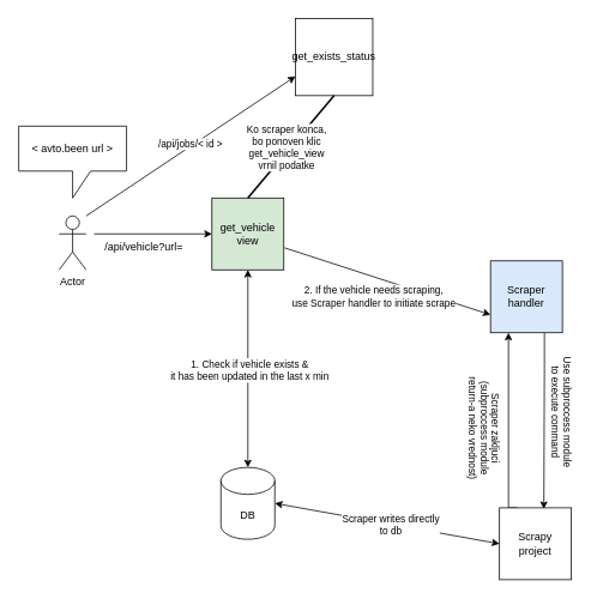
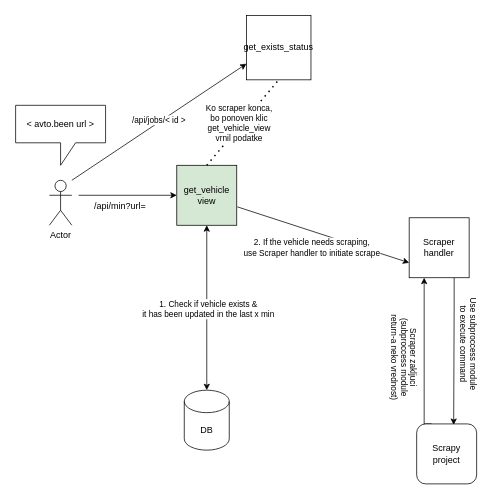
  <mxCell id="0" />
  <mxCell id="1" parent="0" />
  <mxCell id="2" value="Actor" style="shape=umlActor;verticalLabelPosition=bottom;verticalAlign=top;html=1;outlineConnect=0;" vertex="1" parent="1"><mxGeometry x="65" y="240" width="30" height="60" as="geometry" /></mxCell>
  <mxCell id="3" value="" style="endArrow=classic;html=1;rounded=0;" edge="1" parent="1"><mxGeometry width="50" height="50" relative="1" as="geometry"><mxPoint x="104" y="260" as="sourcePoint" /><mxPoint x="235" y="260" as="targetPoint" /></mxGeometry></mxCell>
  <mxCell id="4" value="&amp;lt; avto.been url &amp;gt;" style="shape=callout;whiteSpace=wrap;html=1;perimeter=calloutPerimeter;" vertex="1" parent="1"><mxGeometry x="20" y="140" width="120" height="80" as="geometry" /></mxCell>
- <mxCell id="5" value="/api/vehicle?url=" style="text;html=1;align=center;verticalAlign=middle;resizable=0;points=[];autosize=1;strokeColor=none;fillColor=none;" vertex="1" parent="1"><mxGeometry x="104" y="260" width="110" height="30" as="geometry" /></mxCell>
+ <mxCell id="5" value="/api/min?url=" style="text;html=1;align=center;verticalAlign=middle;resizable=0;points=[];autosize=1;strokeColor=none;fillColor=none;" vertex="1" parent="1"><mxGeometry x="104" y="260" width="110" height="30" as="geometry" /></mxCell>
  <mxCell id="6" style="edgeStyle=orthogonalEdgeStyle;rounded=0;orthogonalLoop=1;jettySize=auto;html=1;exitX=1;exitY=0.25;exitDx=0;exitDy=0;" edge="1" parent="1" source="7"><mxGeometry relative="1" as="geometry"><mxPoint x="315.069" y="239.69" as="targetPoint" /></mxGeometry></mxCell>
  <mxCell id="7" value="get_vehicle&lt;div&gt;view&lt;/div&gt;" style="whiteSpace=wrap;html=1;aspect=fixed;fillColor=#d5e8d4;" vertex="1" parent="1"><mxGeometry x="235" y="220" width="80" height="80" as="geometry" /></mxCell>
  <mxCell id="8" value="DB" style="shape=cylinder3;whiteSpace=wrap;html=1;boundedLbl=1;backgroundOutline=1;size=15;" vertex="1" parent="1"><mxGeometry x="245" y="520" width="60" height="80" as="geometry" /></mxCell>
  <mxCell id="9" value="" style="endArrow=classic;startArrow=classic;html=1;rounded=0;exitX=0.5;exitY=1;exitDx=0;exitDy=0;" edge="1" parent="1" source="7" target="8"><mxGeometry width="50" height="50" relative="1" as="geometry"><mxPoint x="375" y="250" as="sourcePoint" /><mxPoint x="425" y="200" as="targetPoint" /></mxGeometry></mxCell>
  <mxCell id="10" value="1. Check if vehicle exists &amp;amp;&lt;div&gt;it has been updated in the last x min&lt;/div&gt;" style="edgeLabel;html=1;align=center;verticalAlign=middle;resizable=0;points=[];" vertex="1" connectable="0" parent="9"><mxGeometry x="0.008" y="1" relative="1" as="geometry"><mxPoint as="offset" /></mxGeometry></mxCell>
  <mxCell id="11" style="edgeStyle=orthogonalEdgeStyle;rounded=0;orthogonalLoop=1;jettySize=auto;html=1;exitX=0.5;exitY=1;exitDx=0;exitDy=0;entryX=0.617;entryY=0.017;entryDx=0;entryDy=0;entryPerimeter=0;" edge="1" parent="1" target="18"><mxGeometry relative="1" as="geometry"><mxPoint x="605" y="370" as="sourcePoint" /><mxPoint x="605" y="520" as="targetPoint" /><Array as="points"><mxPoint x="605" y="410" /><mxPoint x="604" y="410" /></Array></mxGeometry></mxCell>
  <mxCell id="12" value="Use subproccess module&lt;div&gt;to execute command&lt;/div&gt;" style="edgeLabel;html=1;align=center;verticalAlign=middle;resizable=0;points=[];rotation=90;" vertex="1" connectable="0" parent="11"><mxGeometry x="-0.108" y="1" relative="1" as="geometry"><mxPoint x="19" as="offset" /></mxGeometry></mxCell>
- <mxCell id="13" value="Scraper handler" style="whiteSpace=wrap;html=1;aspect=fixed;fillColor=#dae8fc;" vertex="1" parent="1"><mxGeometry x="545" y="290" width="80" height="80" as="geometry" /></mxCell>
+ <mxCell id="13" value="Scraper handler" style="whiteSpace=wrap;html=1;aspect=fixed;" vertex="1" parent="1"><mxGeometry x="545" y="290" width="80" height="80" as="geometry" /></mxCell>
  <mxCell id="14" value="" style="endArrow=classic;html=1;rounded=0;exitX=1.01;exitY=0.693;exitDx=0;exitDy=0;entryX=0;entryY=0.75;entryDx=0;entryDy=0;exitPerimeter=0;" edge="1" parent="1" source="7" target="13"><mxGeometry width="50" height="50" relative="1" as="geometry"><mxPoint x="415" y="350" as="sourcePoint" /><mxPoint x="465" y="300" as="targetPoint" /></mxGeometry></mxCell>
  <mxCell id="15" value="2. If the vehicle needs scraping,&lt;div&gt;use Scraper handler to initiate scrape&lt;/div&gt;" style="edgeLabel;html=1;align=center;verticalAlign=middle;resizable=0;points=[];" vertex="1" connectable="0" parent="14"><mxGeometry x="-0.064" y="-1" relative="1" as="geometry"><mxPoint x="-8" y="18" as="offset" /></mxGeometry></mxCell>
  <mxCell id="16" style="edgeStyle=orthogonalEdgeStyle;rounded=0;orthogonalLoop=1;jettySize=auto;html=1;exitX=0.25;exitY=0;exitDx=0;exitDy=0;entryX=0.25;entryY=1;entryDx=0;entryDy=0;" edge="1" parent="1" source="18" target="13"><mxGeometry relative="1" as="geometry"><Array as="points"><mxPoint x="565" y="565" /></Array></mxGeometry></mxCell>
  <mxCell id="17" value="Scraper zakljuci&lt;div&gt;&lt;div&gt;(subproccess module&lt;/div&gt;&lt;div&gt;return-a neko vrednost)&lt;/div&gt;&lt;/div&gt;" style="edgeLabel;html=1;align=center;verticalAlign=middle;resizable=0;points=[];rotation=90;" vertex="1" connectable="0" parent="16"><mxGeometry x="-0.025" y="-1" relative="1" as="geometry"><mxPoint x="-27" as="offset" /></mxGeometry></mxCell>
- <mxCell id="18" value="Scrapy&lt;div&gt;project&lt;br&gt;&lt;/div&gt;" style="whiteSpace=wrap;html=1;aspect=fixed;" vertex="1" parent="1"><mxGeometry x="555" y="565" width="80" height="80" as="geometry" /></mxCell>
- <mxCell id="19" value="" style="endArrow=classic;startArrow=classic;html=1;rounded=0;entryX=0;entryY=0.5;entryDx=0;entryDy=0;exitX=1;exitY=0.5;exitDx=0;exitDy=0;exitPerimeter=0;" edge="1" parent="1" source="8" target="18"><mxGeometry width="50" height="50" relative="1" as="geometry"><mxPoint x="465" y="600" as="sourcePoint" /><mxPoint x="515" y="550" as="targetPoint" /></mxGeometry></mxCell>
- <mxCell id="20" value="Scraper writes directly&lt;div&gt;to db&lt;/div&gt;" style="edgeLabel;html=1;align=center;verticalAlign=middle;resizable=0;points=[];" vertex="1" connectable="0" parent="19"><mxGeometry x="0.032" relative="1" as="geometry"><mxPoint as="offset" /></mxGeometry></mxCell>
+ <mxCell id="18" value="Scrapy&lt;div&gt;project&lt;br&gt;&lt;/div&gt;" style="whiteSpace=wrap;html=1;aspect=fixed;rounded=1;" vertex="1" parent="1"><mxGeometry x="555" y="565" width="80" height="80" as="geometry" /></mxCell>
  <mxCell id="21" value="get_exists_status" style="whiteSpace=wrap;html=1;aspect=fixed;" vertex="1" parent="1"><mxGeometry x="328" y="20" width="86" height="86" as="geometry" /></mxCell>
  <mxCell id="22" value="" style="endArrow=classic;html=1;rounded=0;exitX=0.75;exitY=0.1;exitDx=0;exitDy=0;exitPerimeter=0;entryX=0;entryY=0.75;entryDx=0;entryDy=0;" edge="1" parent="1" target="21"><mxGeometry width="50" height="50" relative="1" as="geometry"><mxPoint x="95" y="240" as="sourcePoint" /><mxPoint x="212.5" y="164" as="targetPoint" /></mxGeometry></mxCell>
  <mxCell id="23" value="/api/jobs/&amp;lt; id &amp;gt;" style="edgeLabel;html=1;align=center;verticalAlign=middle;resizable=0;points=[];" vertex="1" connectable="0" parent="22"><mxGeometry x="0.008" y="3" relative="1" as="geometry"><mxPoint as="offset" /></mxGeometry></mxCell>
- <mxCell id="24" value="" style="endArrow=none;dashed=0;html=1;dashPattern=1 3;strokeWidth=2;rounded=0;exitX=0.5;exitY=0;exitDx=0;exitDy=0;entryX=0.5;entryY=1;entryDx=0;entryDy=0;" edge="1" parent="1" source="7" target="21"><mxGeometry width="50" height="50" relative="1" as="geometry"><mxPoint x="315" y="160" as="sourcePoint" /><mxPoint x="365" y="110" as="targetPoint" /></mxGeometry></mxCell>
+ <mxCell id="24" value="" style="endArrow=none;dashed=1;html=1;dashPattern=1 3;strokeWidth=2;rounded=0;exitX=0.5;exitY=0;exitDx=0;exitDy=0;entryX=0.5;entryY=1;entryDx=0;entryDy=0;" edge="1" parent="1" source="7" target="21"><mxGeometry width="50" height="50" relative="1" as="geometry"><mxPoint x="315" y="160" as="sourcePoint" /><mxPoint x="365" y="110" as="targetPoint" /></mxGeometry></mxCell>
  <mxCell id="25" value="Ko scraper konca,&lt;div&gt;bo ponoven klic&lt;/div&gt;&lt;div&gt;get_vehicle_view&lt;/div&gt;&lt;div&gt;vrnil podatke&lt;/div&gt;" style="edgeLabel;html=1;align=center;verticalAlign=middle;resizable=0;points=[];" vertex="1" connectable="0" parent="24"><mxGeometry x="0.196" y="3" relative="1" as="geometry"><mxPoint x="-13" y="14" as="offset" /></mxGeometry></mxCell>
